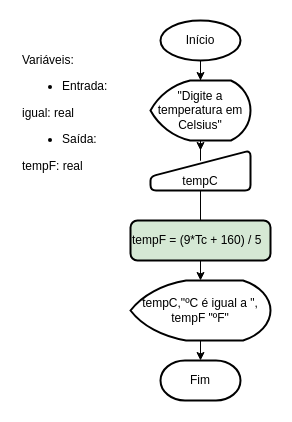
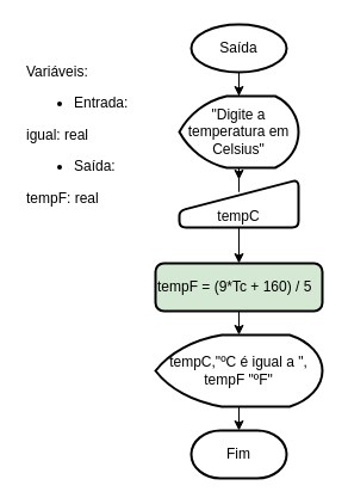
  <mxCell id="0" />
  <mxCell id="1" parent="0" />
  <mxCell id="2" value="" style="edgeStyle=orthogonalEdgeStyle;rounded=0;orthogonalLoop=1;jettySize=auto;html=1;" edge="1" parent="1" source="3" target="8"><mxGeometry relative="1" as="geometry" /></mxCell>
- <mxCell id="3" value="Início" style="strokeWidth=2;html=1;shape=mxgraph.flowchart.start_1;whiteSpace=wrap;" parent="1" vertex="1"><mxGeometry x="160" y="20" width="80" height="40" as="geometry" /></mxCell>
- <mxCell id="4" value="" style="edgeStyle=orthogonalEdgeStyle;rounded=0;orthogonalLoop=1;jettySize=auto;html=1;endArrow=none;" edge="1" parent="1" source="5" target="11"><mxGeometry relative="1" as="geometry" /></mxCell>
+ <mxCell id="3" value="Saída" style="strokeWidth=2;html=1;shape=mxgraph.flowchart.start_1;whiteSpace=wrap;" parent="1" vertex="1"><mxGeometry x="160" y="20" width="80" height="40" as="geometry" /></mxCell>
+ <mxCell id="4" value="" style="edgeStyle=orthogonalEdgeStyle;rounded=0;orthogonalLoop=1;jettySize=auto;html=1;" edge="1" parent="1" source="5" target="11"><mxGeometry relative="1" as="geometry" /></mxCell>
  <mxCell id="5" value="tempC" style="verticalLabelPosition=middle;verticalAlign=bottom;html=1;strokeWidth=2;shape=manualInput;whiteSpace=wrap;rounded=1;size=26;arcSize=11;labelPosition=center;align=center;" parent="1" vertex="1"><mxGeometry x="150" y="150" width="100" height="40" as="geometry" /></mxCell>
  <mxCell id="6" value="Variáveis:&lt;br&gt;&lt;ul&gt;&lt;li&gt;Entrada:&lt;/li&gt;&lt;/ul&gt;&lt;div&gt;igual: real&lt;/div&gt;&lt;ul&gt;&lt;li&gt;Saída:&lt;/li&gt;&lt;/ul&gt;&lt;div&gt;tempF: real&lt;/div&gt;" style="text;html=1;resizable=0;points=[];autosize=1;align=left;verticalAlign=top;spacingTop=-4;" parent="1" vertex="1"><mxGeometry x="20" y="50" width="100" height="120" as="geometry" /></mxCell>
  <mxCell id="7" value="" style="edgeStyle=orthogonalEdgeStyle;rounded=0;orthogonalLoop=1;jettySize=auto;html=1;" edge="1" parent="1" source="8" target="5"><mxGeometry relative="1" as="geometry" /></mxCell>
  <mxCell id="8" value="&quot;Digite a temperatura em Celsius&quot;" style="strokeWidth=2;html=1;shape=mxgraph.flowchart.display;whiteSpace=wrap;" parent="1" vertex="1"><mxGeometry x="150" y="80" width="100" height="60" as="geometry" /></mxCell>
  <mxCell id="9" value="Fim" style="strokeWidth=2;html=1;shape=mxgraph.flowchart.terminator;whiteSpace=wrap;" parent="1" vertex="1"><mxGeometry x="160" y="360" width="80" height="40" as="geometry" /></mxCell>
  <mxCell id="10" style="edgeStyle=orthogonalEdgeStyle;rounded=0;orthogonalLoop=1;jettySize=auto;html=1;exitX=0.5;exitY=1;exitDx=0;exitDy=0;entryX=0.5;entryY=0;entryDx=0;entryDy=0;entryPerimeter=0;" edge="1" parent="1" source="11" target="13"><mxGeometry relative="1" as="geometry" /></mxCell>
  <mxCell id="11" value="tempF = (9*Tc + 160) / 5" style="rounded=1;whiteSpace=wrap;html=1;absoluteArcSize=1;arcSize=14;strokeWidth=2;align=left;fillColor=#d5e8d4;" vertex="1" parent="1"><mxGeometry x="130" y="220" width="140" height="40" as="geometry" /></mxCell>
  <mxCell id="12" style="edgeStyle=orthogonalEdgeStyle;rounded=0;orthogonalLoop=1;jettySize=auto;html=1;exitX=0.5;exitY=1;exitDx=0;exitDy=0;exitPerimeter=0;entryX=0.5;entryY=0;entryDx=0;entryDy=0;entryPerimeter=0;" edge="1" parent="1" source="13" target="9"><mxGeometry relative="1" as="geometry" /></mxCell>
  <mxCell id="13" value="tempC,&quot;ºC é igual a &quot;, tempF &quot;ºF&quot;" style="strokeWidth=2;html=1;shape=mxgraph.flowchart.display;whiteSpace=wrap;" vertex="1" parent="1"><mxGeometry x="130" y="280" width="140" height="60" as="geometry" /></mxCell>
